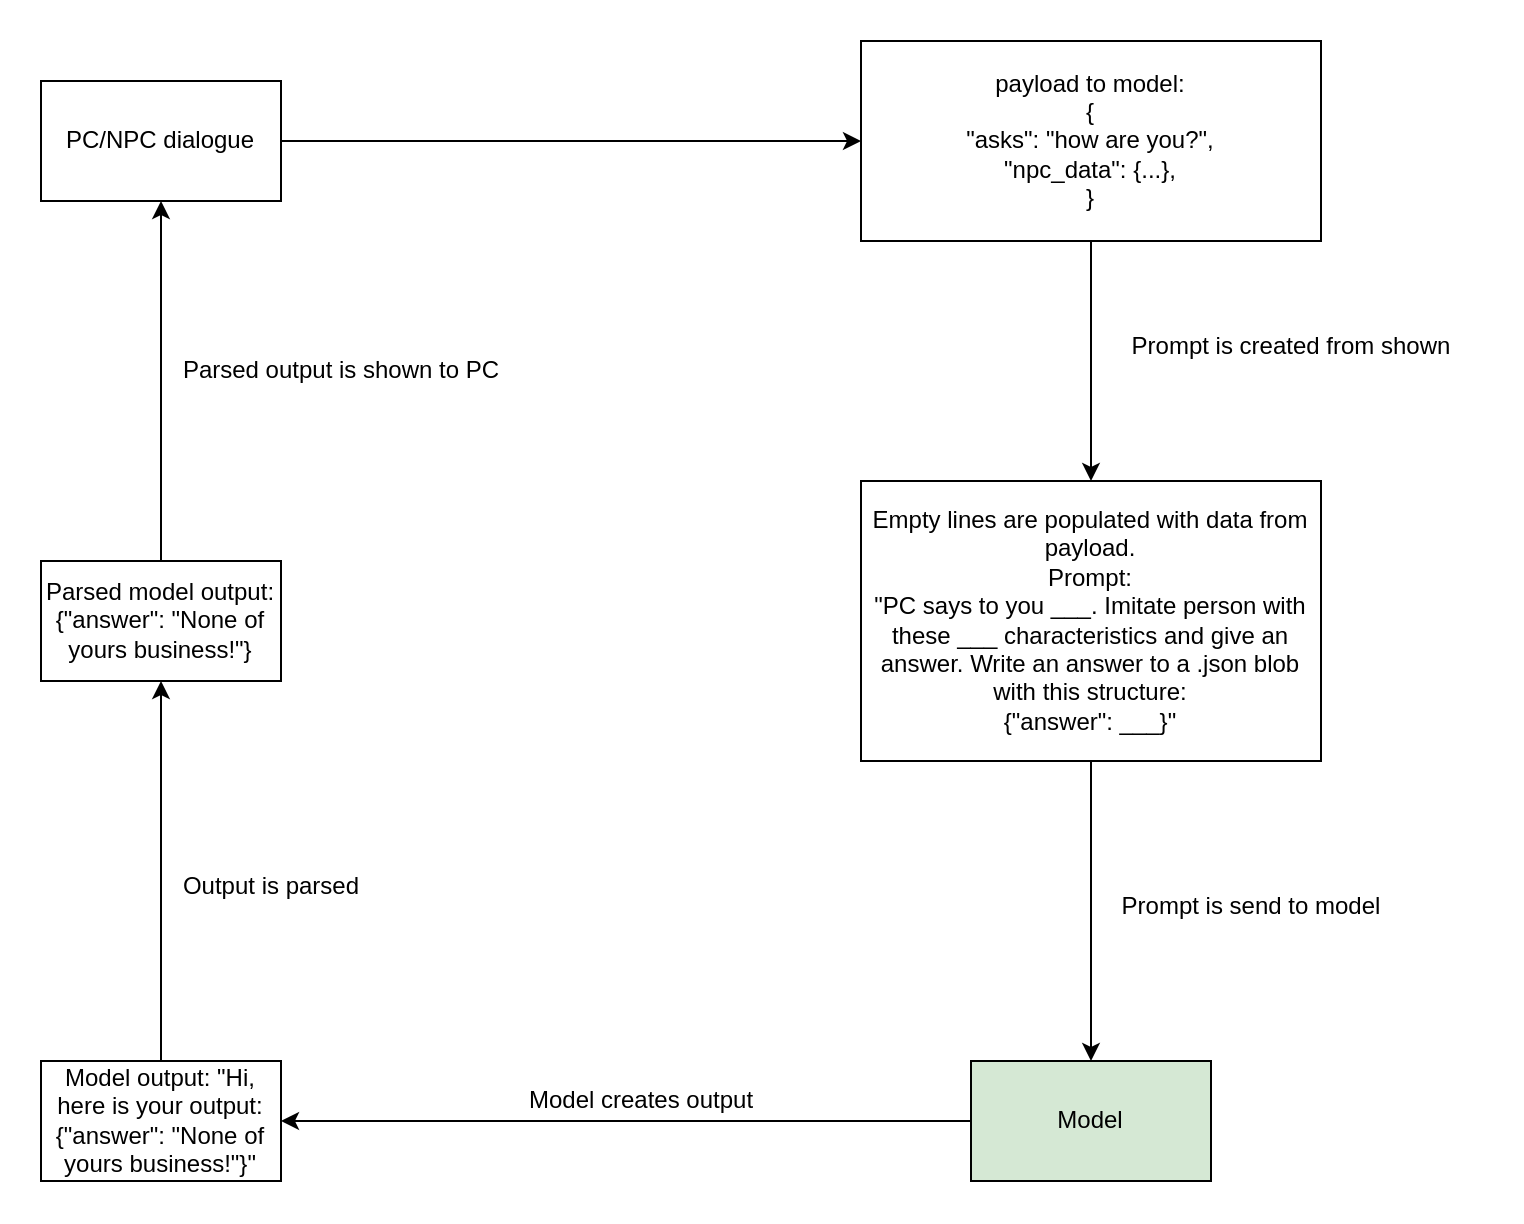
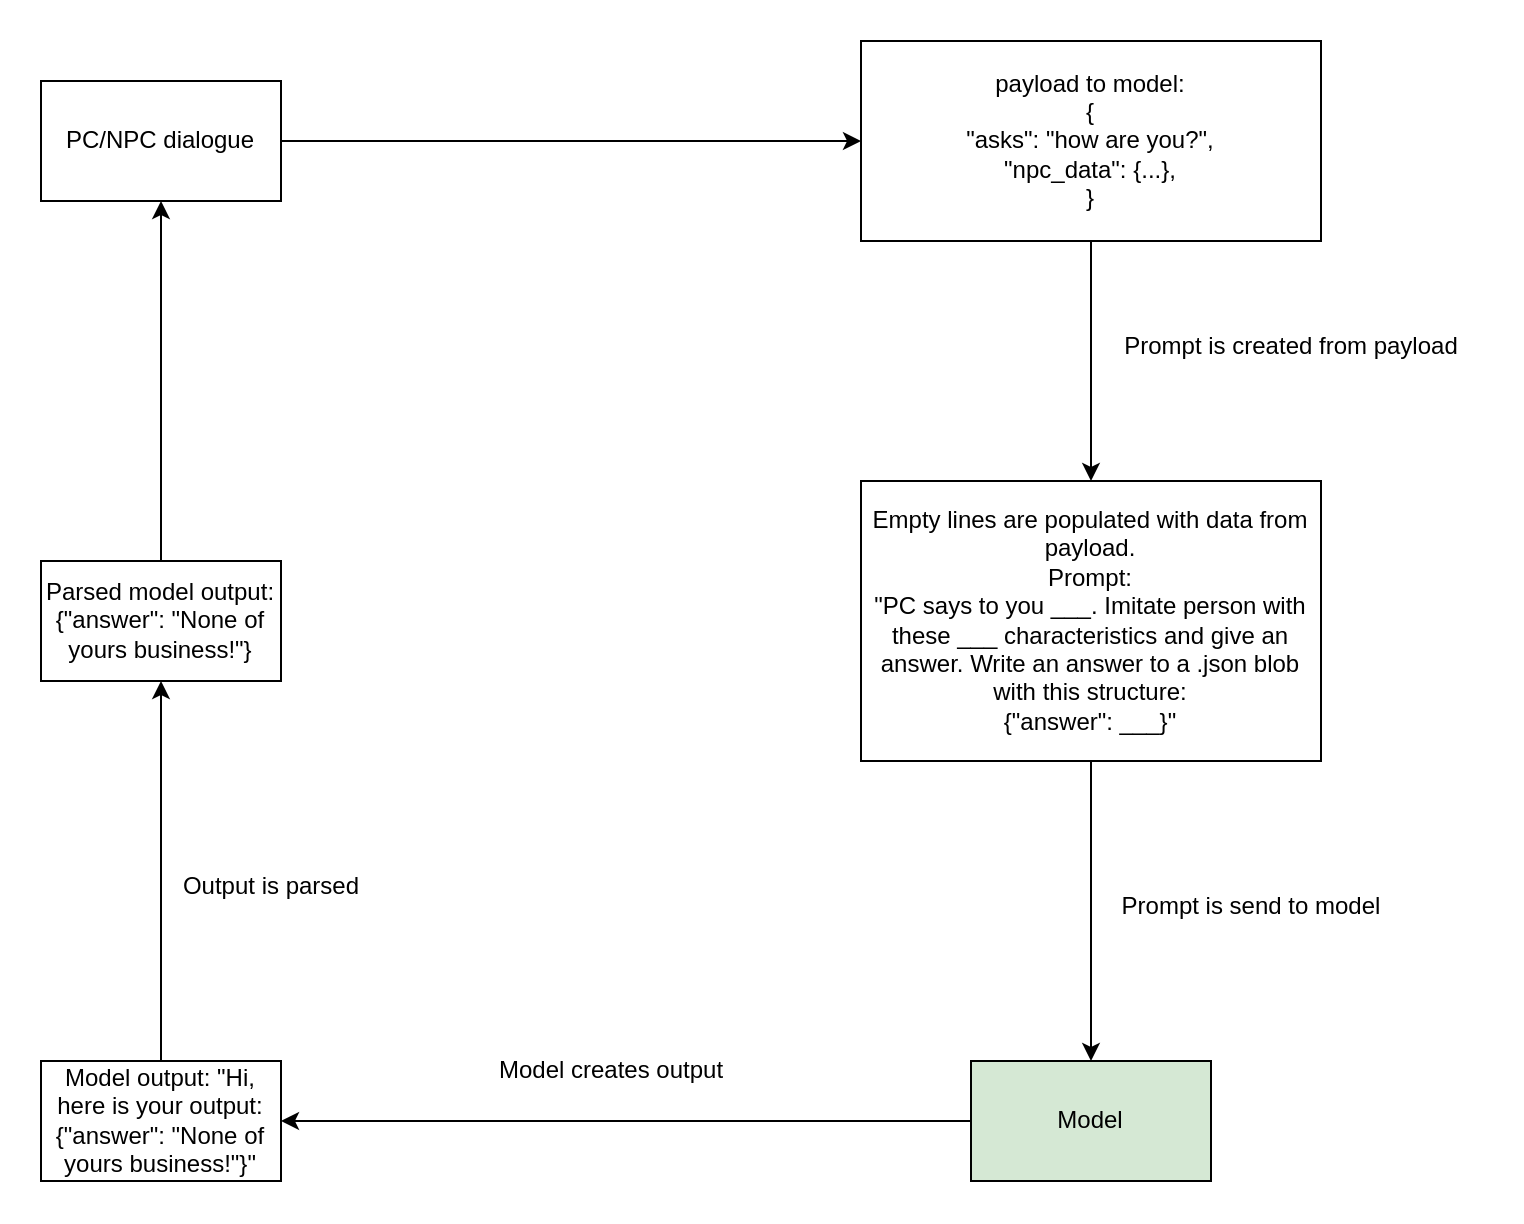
  <mxCell id="0" />
  <mxCell id="1" parent="0" />
  <mxCell id="2" value="PC/NPC dialogue" style="whiteSpace=wrap;html=1;" vertex="1" parent="1"><mxGeometry x="20" y="40" width="120" height="60" as="geometry" /></mxCell>
  <mxCell id="3" value="&lt;div&gt;payload to model:&lt;/div&gt;&lt;div&gt;{&lt;/div&gt;&lt;div&gt;&quot;asks&quot;: &quot;how are you?&quot;,&lt;/div&gt;&lt;div&gt;&quot;npc_data&quot;: {...},&lt;/div&gt;&lt;div&gt;}&lt;br&gt;&lt;/div&gt;" style="whiteSpace=wrap;html=1;" vertex="1" parent="1"><mxGeometry x="430" y="20" width="230" height="100" as="geometry" /></mxCell>
  <mxCell id="4" value="&lt;div&gt;Empty lines are populated with data from payload.&lt;/div&gt;&lt;div&gt;Prompt:&lt;br&gt;&lt;/div&gt;&lt;div&gt;&quot;PC says to you ___. Imitate person with these ___ characteristics and give an answer. Write an answer to a .json blob with this structure:&lt;/div&gt;&lt;div&gt;{&quot;answer&quot;: ___}&quot;&lt;/div&gt;" style="whiteSpace=wrap;html=1;" vertex="1" parent="1"><mxGeometry x="430" y="240" width="230" height="140" as="geometry" /></mxCell>
  <mxCell id="5" value="Model" style="whiteSpace=wrap;html=1;fillColor=#d5e8d4;" vertex="1" parent="1"><mxGeometry x="485" y="530" width="120" height="60" as="geometry" /></mxCell>
  <mxCell id="6" value="&lt;div&gt;Parsed model output:&lt;/div&gt;&lt;div&gt;{&quot;answer&quot;: &quot;None of yours business!&quot;}&lt;br&gt;&lt;/div&gt;" style="whiteSpace=wrap;html=1;" vertex="1" parent="1"><mxGeometry x="20" y="280" width="120" height="60" as="geometry" /></mxCell>
  <mxCell id="7" value="Model output: &quot;Hi, here is your output: {&quot;answer&quot;: &quot;None of yours business!&quot;}&quot;" style="whiteSpace=wrap;html=1;" vertex="1" parent="1"><mxGeometry x="20" y="530" width="120" height="60" as="geometry" /></mxCell>
  <mxCell id="8" value="" style="endArrow=classic;html=1;rounded=0;exitX=1;exitY=0.5;exitDx=0;exitDy=0;entryX=0;entryY=0.5;entryDx=0;entryDy=0;" edge="1" parent="1" source="2" target="3"><mxGeometry width="50" height="50" relative="1" as="geometry"><mxPoint x="100" y="340" as="sourcePoint" /><mxPoint x="150" y="290" as="targetPoint" /></mxGeometry></mxCell>
  <mxCell id="9" value="" style="endArrow=classic;html=1;rounded=0;exitX=0.5;exitY=1;exitDx=0;exitDy=0;entryX=0.5;entryY=0;entryDx=0;entryDy=0;" edge="1" parent="1" source="3" target="4"><mxGeometry width="50" height="50" relative="1" as="geometry"><mxPoint x="150" y="80" as="sourcePoint" /><mxPoint x="440" y="80" as="targetPoint" /></mxGeometry></mxCell>
  <mxCell id="10" value="" style="endArrow=classic;html=1;rounded=0;exitX=0.5;exitY=1;exitDx=0;exitDy=0;entryX=0.5;entryY=0;entryDx=0;entryDy=0;" edge="1" parent="1" source="4" target="5"><mxGeometry width="50" height="50" relative="1" as="geometry"><mxPoint x="555" y="130" as="sourcePoint" /><mxPoint x="555" y="250" as="targetPoint" /></mxGeometry></mxCell>
  <mxCell id="11" value="" style="endArrow=classic;html=1;rounded=0;exitX=0;exitY=0.5;exitDx=0;exitDy=0;entryX=1;entryY=0.5;entryDx=0;entryDy=0;" edge="1" parent="1" source="5" target="7"><mxGeometry width="50" height="50" relative="1" as="geometry"><mxPoint x="565" y="140" as="sourcePoint" /><mxPoint x="565" y="260" as="targetPoint" /></mxGeometry></mxCell>
  <mxCell id="12" value="" style="endArrow=classic;html=1;rounded=0;exitX=0.5;exitY=0;exitDx=0;exitDy=0;entryX=0.5;entryY=1;entryDx=0;entryDy=0;" edge="1" parent="1" source="7" target="6"><mxGeometry width="50" height="50" relative="1" as="geometry"><mxPoint x="495" y="570" as="sourcePoint" /><mxPoint x="150" y="570" as="targetPoint" /></mxGeometry></mxCell>
  <mxCell id="13" value="" style="endArrow=classic;html=1;rounded=0;exitX=0.5;exitY=0;exitDx=0;exitDy=0;entryX=0.5;entryY=1;entryDx=0;entryDy=0;entryPerimeter=0;" edge="1" parent="1" source="6" target="2"><mxGeometry width="50" height="50" relative="1" as="geometry"><mxPoint x="505" y="580" as="sourcePoint" /><mxPoint x="70" y="100" as="targetPoint" /></mxGeometry></mxCell>
- <mxCell id="14" value="Prompt is created from shown" style="text;html=1;align=center;verticalAlign=middle;resizable=0;points=[];autosize=1;strokeColor=none;fillColor=none;" vertex="1" parent="1"><mxGeometry x="550" y="158" width="190" height="30" as="geometry" /></mxCell>
+ <mxCell id="14" value="Prompt is created from payload" style="text;html=1;align=center;verticalAlign=middle;resizable=0;points=[];autosize=1;strokeColor=none;fillColor=none;" vertex="1" parent="1"><mxGeometry x="550" y="158" width="190" height="30" as="geometry" /></mxCell>
  <mxCell id="15" value="Prompt is send to model" style="text;html=1;align=center;verticalAlign=middle;resizable=0;points=[];autosize=1;strokeColor=none;fillColor=none;" vertex="1" parent="1"><mxGeometry x="550" y="438" width="150" height="30" as="geometry" /></mxCell>
- <mxCell id="16" value="Model creates output" style="text;html=1;align=center;verticalAlign=middle;resizable=0;points=[];autosize=1;strokeColor=none;fillColor=none;" vertex="1" parent="1"><mxGeometry x="255" y="535" width="130" height="30" as="geometry" /></mxCell>
+ <mxCell id="16" value="Model creates output" style="text;html=1;align=center;verticalAlign=middle;resizable=0;points=[];autosize=1;strokeColor=none;fillColor=none;" vertex="1" parent="1"><mxGeometry x="240" y="520" width="130" height="30" as="geometry" /></mxCell>
  <mxCell id="17" value="Output is parsed" style="text;html=1;align=center;verticalAlign=middle;resizable=0;points=[];autosize=1;strokeColor=none;fillColor=none;" vertex="1" parent="1"><mxGeometry x="80" y="428" width="110" height="30" as="geometry" /></mxCell>
- <mxCell id="18" value="Parsed output is shown to PC" style="text;html=1;align=center;verticalAlign=middle;resizable=0;points=[];autosize=1;strokeColor=none;fillColor=none;" vertex="1" parent="1"><mxGeometry x="80" y="170" width="180" height="30" as="geometry" /></mxCell>
